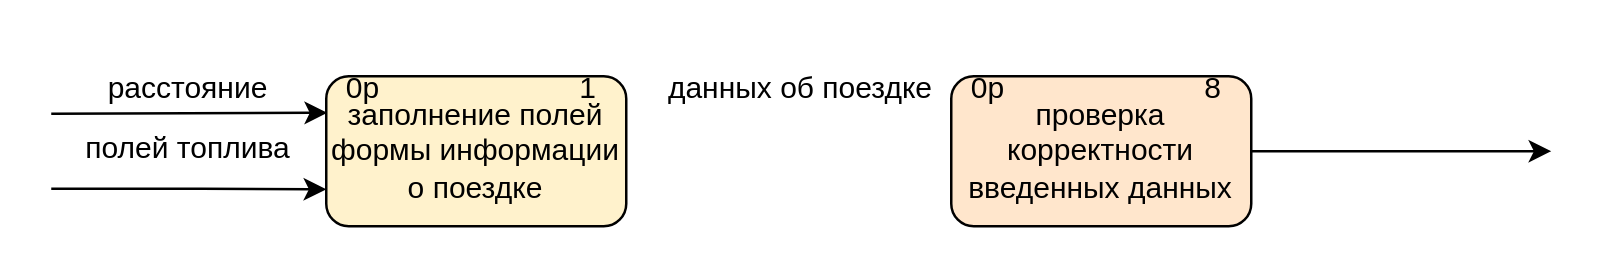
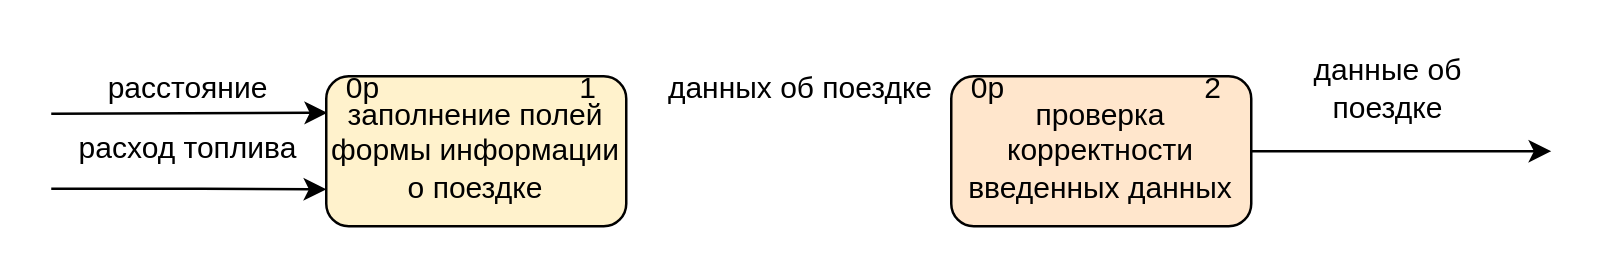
  <mxCell id="0" />
  <mxCell id="1" parent="0" />
  <mxCell id="2" value="" style="endArrow=classic;html=1;rounded=0;entryX=-0.001;entryY=0.327;entryDx=0;entryDy=0;entryPerimeter=0;" parent="1" edge="1"><mxGeometry width="50" height="50" relative="1" as="geometry"><mxPoint x="20" y="45" as="sourcePoint" /><mxPoint x="130.36" y="44.62" as="targetPoint" /></mxGeometry></mxCell>
  <mxCell id="3" value="расстояние" style="text;html=1;strokeColor=none;fillColor=none;align=center;verticalAlign=middle;whiteSpace=wrap;rounded=0;" parent="1" vertex="1"><mxGeometry x="45" y="30" width="60" height="10" as="geometry" /></mxCell>
  <mxCell id="4" value="" style="endArrow=classic;html=1;rounded=0;entryX=-0.004;entryY=0.837;entryDx=0;entryDy=0;entryPerimeter=0;" parent="1" edge="1"><mxGeometry width="50" height="50" relative="1" as="geometry"><mxPoint x="20" y="75" as="sourcePoint" /><mxPoint x="130" y="75.22" as="targetPoint" /><Array as="points"><mxPoint x="80" y="75" /></Array></mxGeometry></mxCell>
- <mxCell id="5" value="полей топлива" style="text;html=1;strokeColor=none;fillColor=none;align=center;verticalAlign=middle;whiteSpace=wrap;rounded=0;" parent="1" vertex="1"><mxGeometry x="30" y="50" width="90" height="17" as="geometry" /></mxCell>
+ <mxCell id="5" value="расход топлива" style="text;html=1;strokeColor=none;fillColor=none;align=center;verticalAlign=middle;whiteSpace=wrap;rounded=0;" parent="1" vertex="1"><mxGeometry x="30" y="50" width="90" height="17" as="geometry" /></mxCell>
  <mxCell id="6" value="заполнение полей формы информации о поездке" style="rounded=1;whiteSpace=wrap;html=1;fillColor=#fff2cc;" parent="1" vertex="1"><mxGeometry x="130" y="30" width="120" height="60" as="geometry" /></mxCell>
  <mxCell id="7" value="проверка корректности введенных данных" style="rounded=1;whiteSpace=wrap;html=1;fillColor=#ffe6cc;" parent="1" vertex="1"><mxGeometry x="380" y="30" width="120" height="60" as="geometry" /></mxCell>
  <mxCell id="8" value="данных об поездке" style="text;html=1;strokeColor=none;fillColor=none;align=center;verticalAlign=middle;whiteSpace=wrap;rounded=0;" parent="1" vertex="1"><mxGeometry x="260" y="20" width="120" height="30" as="geometry" /></mxCell>
  <mxCell id="9" value="" style="endArrow=classic;html=1;rounded=0;exitX=1;exitY=0.5;exitDx=0;exitDy=0;" parent="1" source="7" edge="1"><mxGeometry width="50" height="50" relative="1" as="geometry"><mxPoint x="520" y="55" as="sourcePoint" /><mxPoint x="620" y="60" as="targetPoint" /></mxGeometry></mxCell>
+ <mxCell id="10" value="данные об поездке" style="text;html=1;strokeColor=none;fillColor=none;align=center;verticalAlign=middle;whiteSpace=wrap;rounded=0;" parent="1" vertex="1"><mxGeometry x="510" y="20" width="90" height="30" as="geometry" /></mxCell>
  <mxCell id="11" value="&lt;div&gt;0р&lt;/div&gt;" style="text;html=1;strokeColor=none;fillColor=none;align=center;verticalAlign=middle;whiteSpace=wrap;rounded=0;" vertex="1" parent="1"><mxGeometry x="130" y="20" width="30" height="30" as="geometry" /></mxCell>
  <mxCell id="12" value="&lt;div&gt;0р&lt;/div&gt;" style="text;html=1;strokeColor=none;fillColor=none;align=center;verticalAlign=middle;whiteSpace=wrap;rounded=0;" vertex="1" parent="1"><mxGeometry x="380" y="20" width="30" height="30" as="geometry" /></mxCell>
  <mxCell id="13" value="1" style="text;html=1;strokeColor=none;fillColor=none;align=center;verticalAlign=middle;whiteSpace=wrap;rounded=0;" vertex="1" parent="1"><mxGeometry x="220" y="20" width="30" height="30" as="geometry" /></mxCell>
- <mxCell id="14" value="8" style="text;html=1;strokeColor=none;fillColor=none;align=center;verticalAlign=middle;whiteSpace=wrap;rounded=0;" vertex="1" parent="1"><mxGeometry x="470" y="20" width="30" height="30" as="geometry" /></mxCell>
+ <mxCell id="14" value="2" style="text;html=1;strokeColor=none;fillColor=none;align=center;verticalAlign=middle;whiteSpace=wrap;rounded=0;" vertex="1" parent="1"><mxGeometry x="470" y="20" width="30" height="30" as="geometry" /></mxCell>
